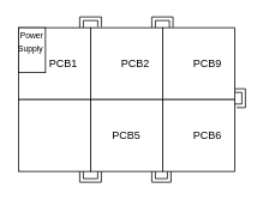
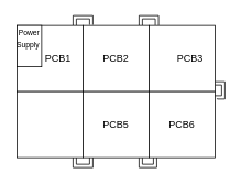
  <mxCell id="0" />
  <mxCell id="1" parent="0" />
  <mxCell id="2" value="" style="edgeStyle=orthogonalEdgeStyle;rounded=0;orthogonalLoop=1;jettySize=auto;html=1;entryX=0.125;entryY=-0.01;entryDx=0;entryDy=0;shape=link;entryPerimeter=0;" edge="1" parent="1" source="3" target="5"><mxGeometry relative="1" as="geometry"><mxPoint x="60" y="-60" as="targetPoint" /><Array as="points"><mxPoint x="90" y="20" /><mxPoint x="110" y="20" /></Array></mxGeometry></mxCell>
  <mxCell id="3" value="" style="whiteSpace=wrap;html=1;aspect=fixed;" vertex="1" parent="1"><mxGeometry x="20" y="30" width="80" height="80" as="geometry" /></mxCell>
  <mxCell id="4" value="" style="edgeStyle=orthogonalEdgeStyle;rounded=0;orthogonalLoop=1;jettySize=auto;html=1;entryX=0.12;entryY=-0.004;entryDx=0;entryDy=0;entryPerimeter=0;shape=link;" edge="1" parent="1" source="5" target="12"><mxGeometry relative="1" as="geometry"><mxPoint x="140" y="-90" as="targetPoint" /><Array as="points"><mxPoint x="170" y="20" /><mxPoint x="190" y="20" /><mxPoint x="190" y="30" /></Array></mxGeometry></mxCell>
  <mxCell id="5" value="" style="whiteSpace=wrap;html=1;aspect=fixed;" vertex="1" parent="1"><mxGeometry x="100" y="30" width="80" height="80" as="geometry" /></mxCell>
  <mxCell id="6" value="PCB1" style="text;html=1;align=center;verticalAlign=middle;whiteSpace=wrap;rounded=0;" vertex="1" parent="1"><mxGeometry x="40" y="55" width="60" height="30" as="geometry" /></mxCell>
- <mxCell id="7" value="PCB2" style="text;html=1;align=center;verticalAlign=middle;whiteSpace=wrap;rounded=0;" vertex="1" parent="1"><mxGeometry x="120" y="55" width="60" height="30" as="geometry" /></mxCell>
+ <mxCell id="7" value="PCB2" style="text;html=1;align=center;verticalAlign=middle;whiteSpace=wrap;rounded=0;" vertex="1" parent="1"><mxGeometry x="110" y="55" width="60" height="30" as="geometry" /></mxCell>
  <mxCell id="8" value="" style="whiteSpace=wrap;html=1;aspect=fixed;" vertex="1" parent="1"><mxGeometry x="20" y="110" width="80" height="80" as="geometry" /></mxCell>
  <mxCell id="9" style="edgeStyle=orthogonalEdgeStyle;rounded=0;orthogonalLoop=1;jettySize=auto;html=1;entryX=0.092;entryY=0.988;entryDx=0;entryDy=0;entryPerimeter=0;exitX=0.875;exitY=1;exitDx=0;exitDy=0;exitPerimeter=0;shape=link;" edge="1" parent="1" source="10" target="13"><mxGeometry relative="1" as="geometry"><mxPoint x="180" y="210" as="targetPoint" /><Array as="points"><mxPoint x="170" y="200" /><mxPoint x="187" y="200" /></Array></mxGeometry></mxCell>
  <mxCell id="10" value="" style="whiteSpace=wrap;html=1;aspect=fixed;" vertex="1" parent="1"><mxGeometry x="100" y="110" width="80" height="80" as="geometry" /></mxCell>
  <mxCell id="11" value="" style="edgeStyle=orthogonalEdgeStyle;rounded=0;orthogonalLoop=1;jettySize=auto;html=1;entryX=1.009;entryY=0.103;entryDx=0;entryDy=0;entryPerimeter=0;shape=link;" edge="1" parent="1" source="12" target="13"><mxGeometry relative="1" as="geometry"><mxPoint x="380" y="70" as="targetPoint" /><Array as="points"><mxPoint x="270" y="100" /><mxPoint x="270" y="117" /><mxPoint x="261" y="117" /></Array></mxGeometry></mxCell>
  <mxCell id="12" value="" style="whiteSpace=wrap;html=1;aspect=fixed;" vertex="1" parent="1"><mxGeometry x="180" y="30" width="80" height="80" as="geometry" /></mxCell>
  <mxCell id="13" value="" style="whiteSpace=wrap;html=1;aspect=fixed;" vertex="1" parent="1"><mxGeometry x="180" y="110" width="80" height="80" as="geometry" /></mxCell>
- <mxCell id="14" value="PCB9" style="text;html=1;align=center;verticalAlign=middle;whiteSpace=wrap;rounded=0;" vertex="1" parent="1"><mxGeometry x="200" y="55" width="60" height="30" as="geometry" /></mxCell>
+ <mxCell id="14" value="PCB3" style="text;html=1;align=center;verticalAlign=middle;whiteSpace=wrap;rounded=0;" vertex="1" parent="1"><mxGeometry x="200" y="55" width="60" height="30" as="geometry" /></mxCell>
  <mxCell id="15" value="PCB5" style="text;html=1;align=center;verticalAlign=middle;whiteSpace=wrap;rounded=0;" vertex="1" parent="1"><mxGeometry x="110" y="135" width="60" height="30" as="geometry" /></mxCell>
- <mxCell id="16" value="PCB6" style="text;html=1;align=center;verticalAlign=middle;whiteSpace=wrap;rounded=0;" vertex="1" parent="1"><mxGeometry x="200" y="135" width="60" height="30" as="geometry" /></mxCell>
+ <mxCell id="16" value="PCB6" style="text;html=1;align=center;verticalAlign=middle;whiteSpace=wrap;rounded=0;" vertex="1" parent="1"><mxGeometry x="190" y="135" width="60" height="30" as="geometry" /></mxCell>
  <mxCell id="17" style="edgeStyle=orthogonalEdgeStyle;rounded=0;orthogonalLoop=1;jettySize=auto;html=1;shape=link;" edge="1" parent="1" source="8"><mxGeometry relative="1" as="geometry"><mxPoint x="110" y="190" as="targetPoint" /><Array as="points"><mxPoint x="90" y="200" /><mxPoint x="110" y="200" /></Array></mxGeometry></mxCell>
  <mxCell id="18" value="" style="rounded=0;whiteSpace=wrap;html=1;" vertex="1" parent="1"><mxGeometry x="20" y="30" width="30" height="50" as="geometry" /></mxCell>
  <mxCell id="19" value="&lt;font style=&quot;font-size: 9px;&quot;&gt;Power Supply&amp;nbsp;&lt;/font&gt;" style="text;html=1;align=center;verticalAlign=middle;whiteSpace=wrap;rounded=0;" vertex="1" parent="1"><mxGeometry x="20" y="30" width="30" height="30" as="geometry" /></mxCell>
